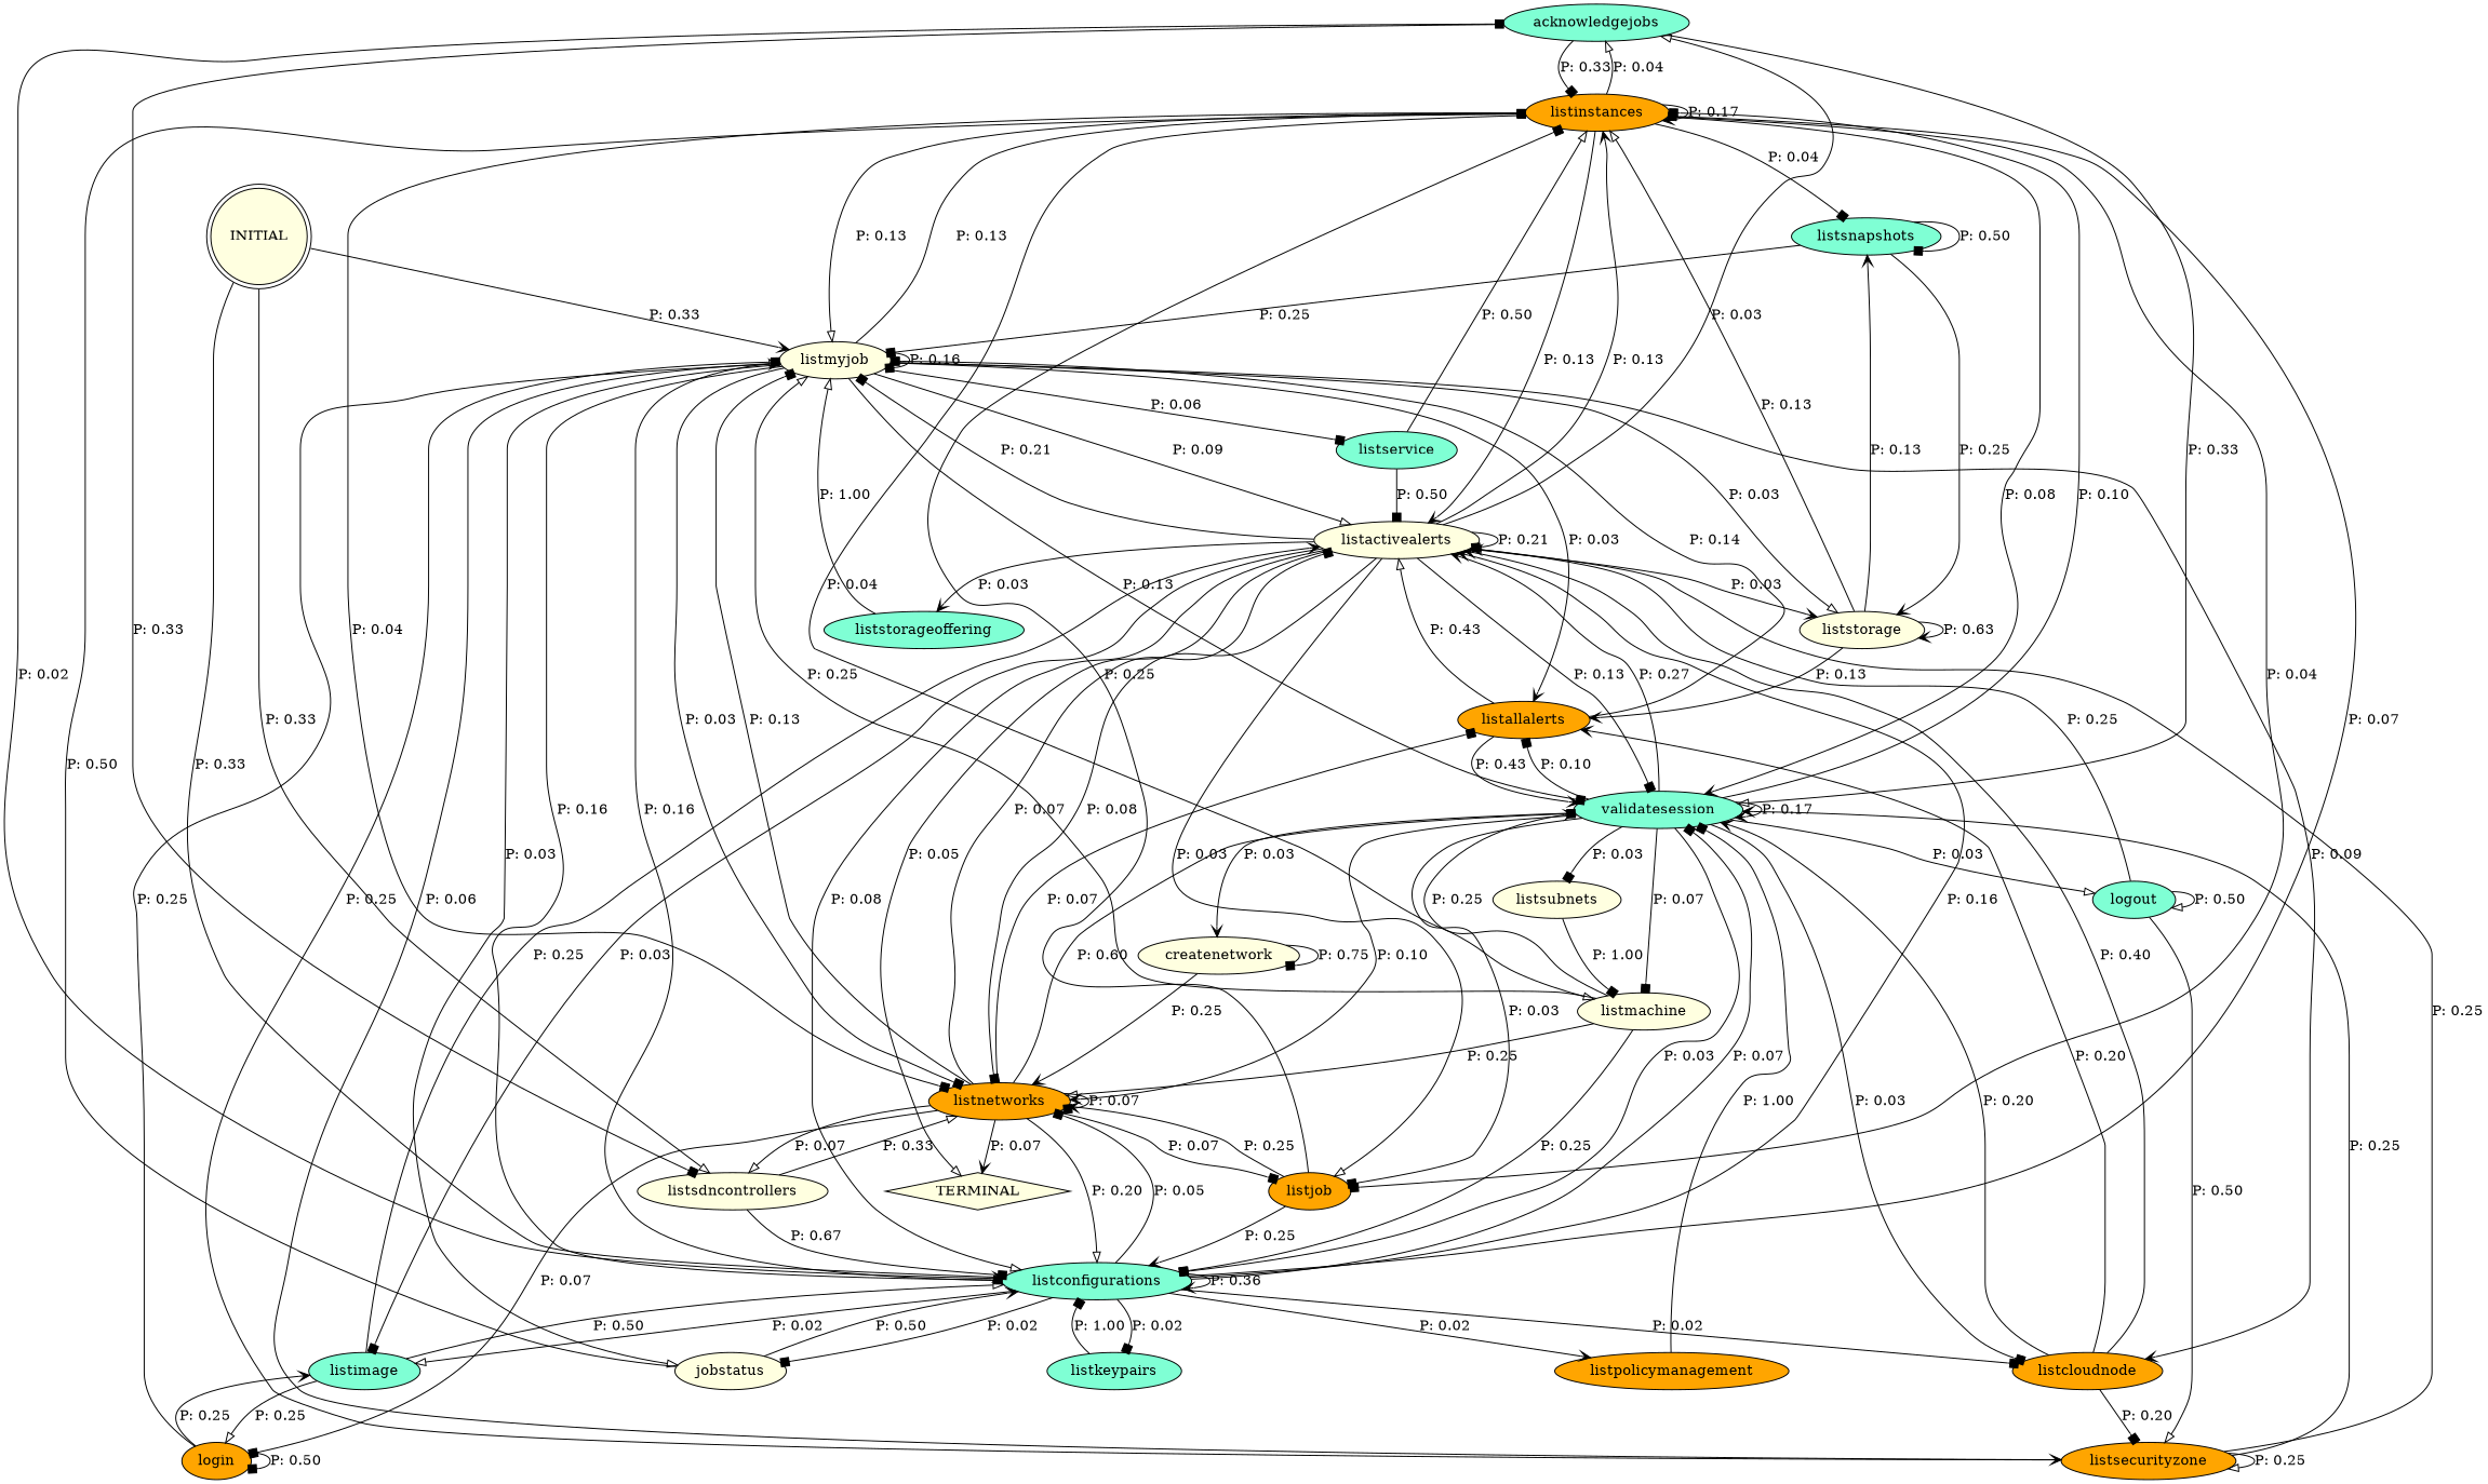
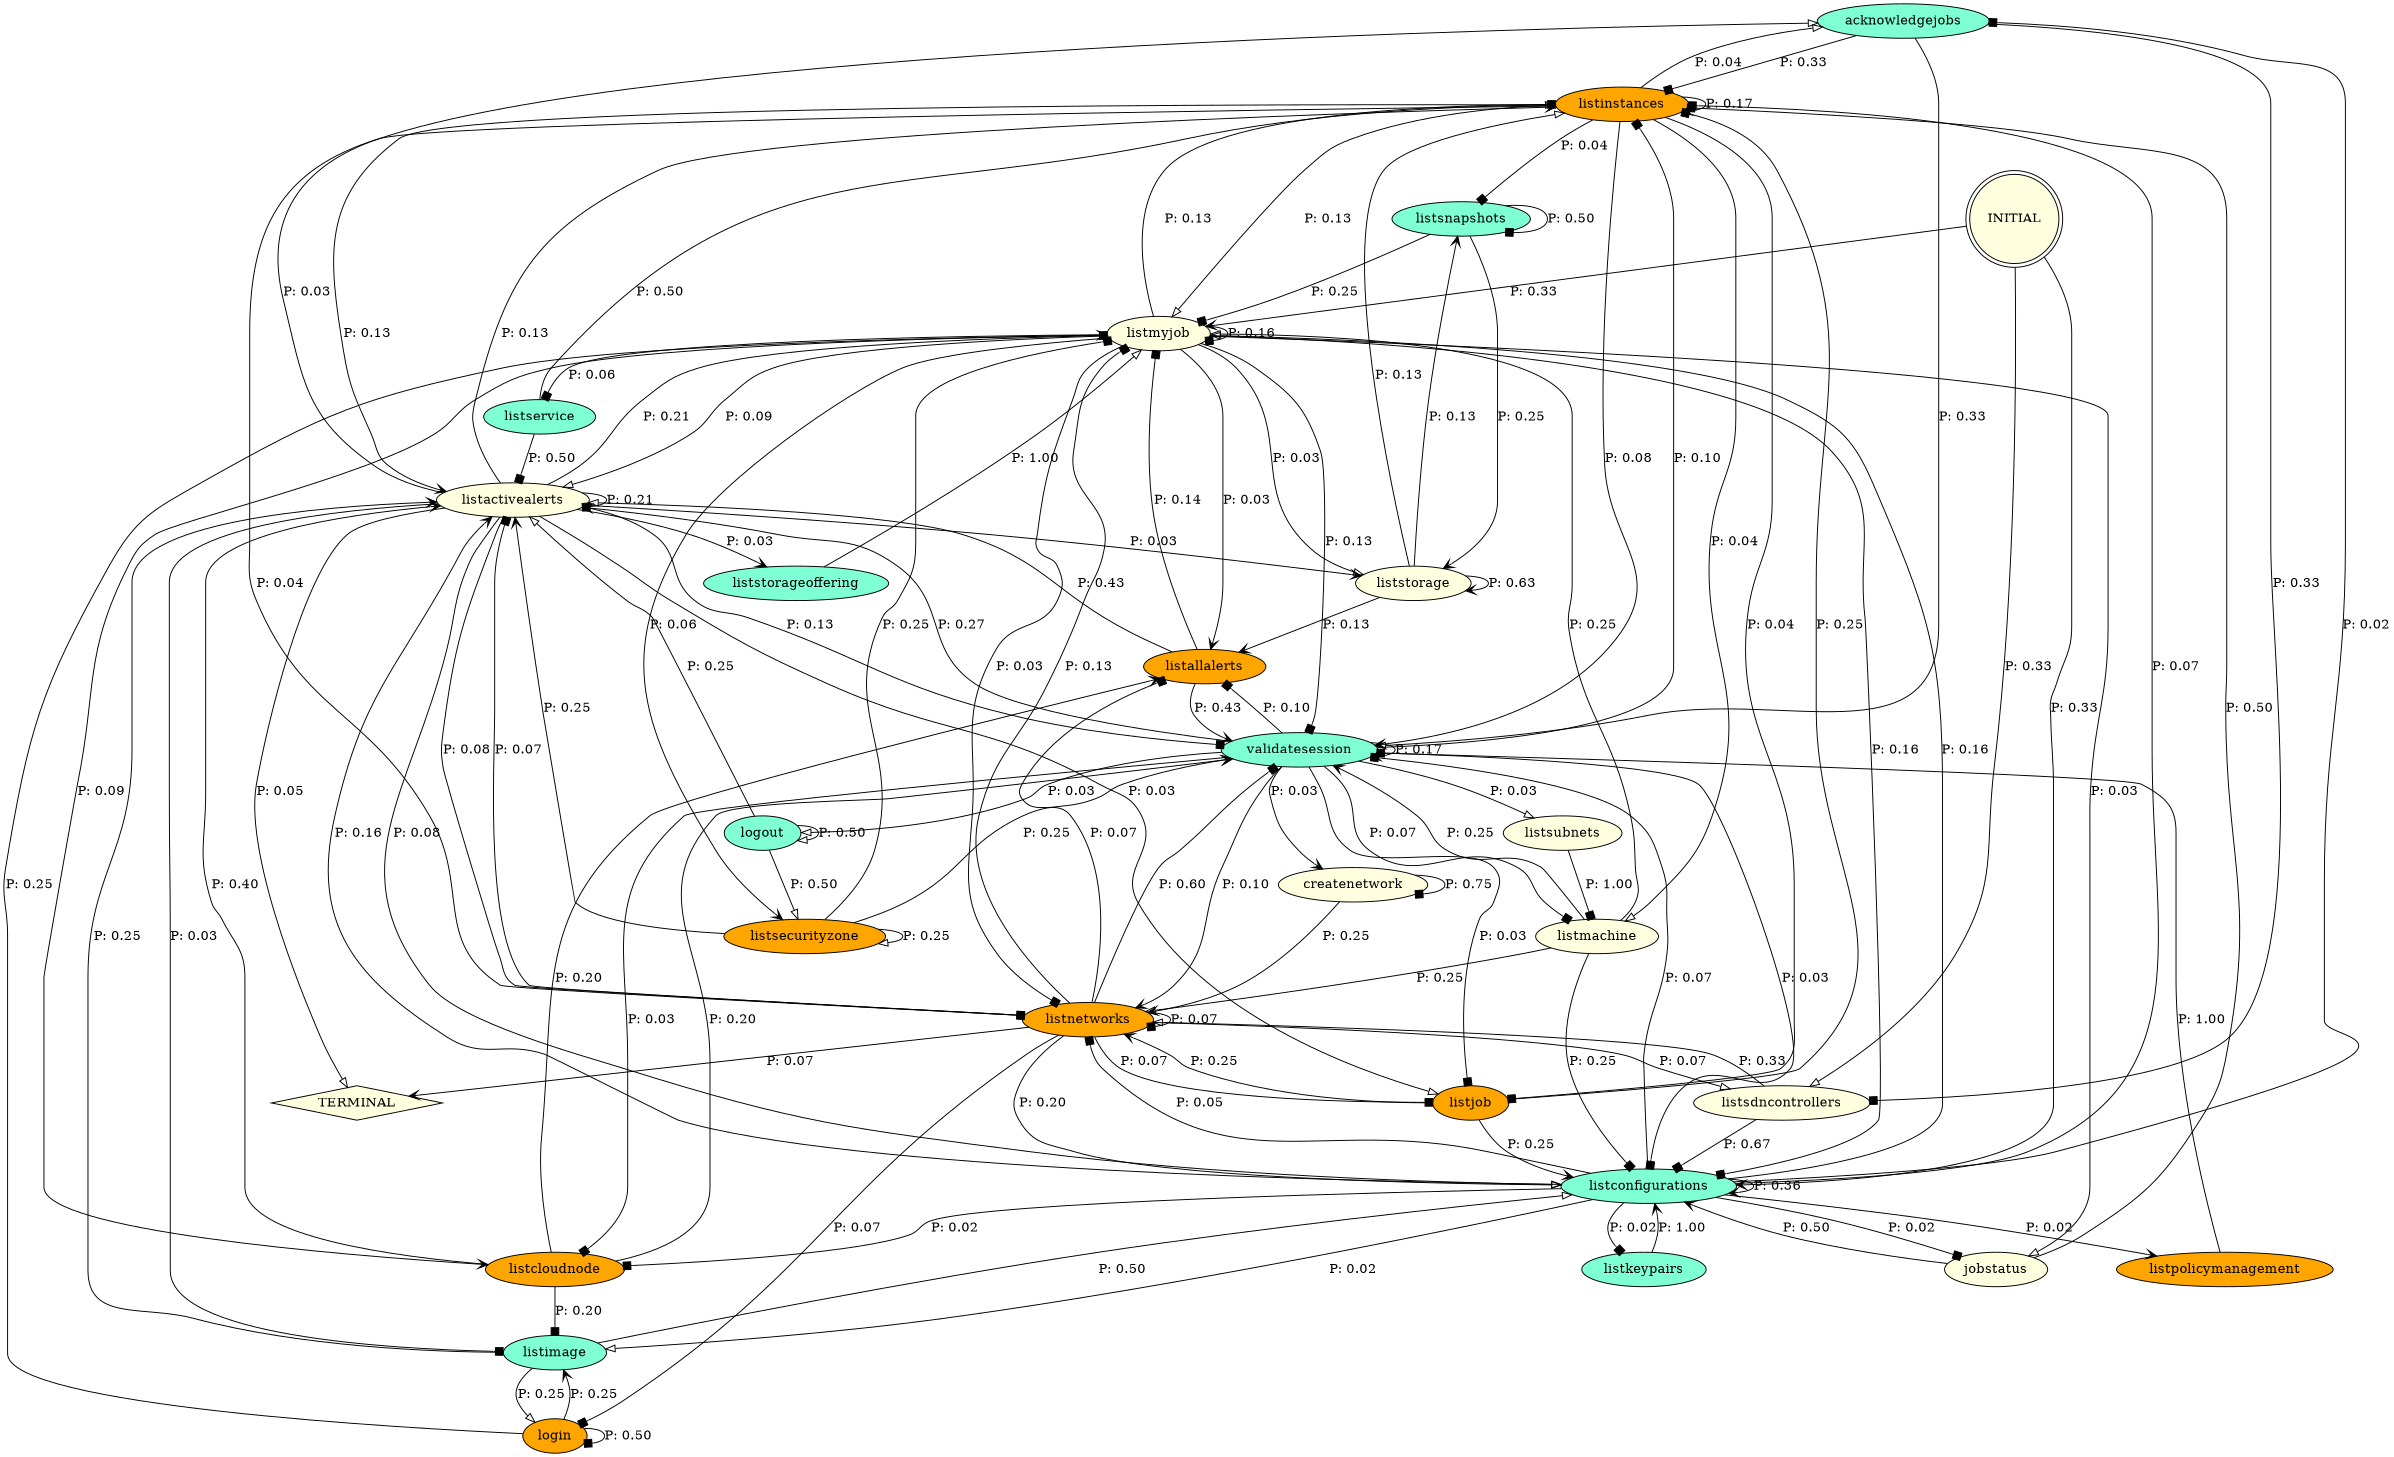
  digraph {
    node [fillcolor=lightyellow style=filled]
    edge [arrowhead=box]
    n1 [fillcolor=aquamarine label=acknowledgejobs]
    n2 [fillcolor=orange label=listinstances]
    n3 [label=listsdncontrollers]
    n4 [fillcolor=aquamarine label=validatesession]
    n5 [fillcolor=orange label=listnetworks]
    n6 [label=listactivealerts]
    n7 [fillcolor=orange label=listjob]
    n8 [label=listmyjob]
    n9 [label=listmachine]
    n10 [fillcolor=aquamarine label=listsnapshots]
    n11 [fillcolor=aquamarine label=listconfigurations]
    n12 [label=createnetwork]
    n13 [fillcolor=orange label=listallalerts]
    n14 [fillcolor=orange label=listcloudnode]
    n15 [label=listsubnets]
    n16 [fillcolor=aquamarine label=logout]
    n17 [label=TERMINAL shape=diamond]
    n18 [fillcolor=orange label=login]
    n19 [label=jobstatus]
    n20 [fillcolor=aquamarine label=listimage]
    n21 [fillcolor=aquamarine label=listkeypairs]
    n22 [fillcolor=orange label=listpolicymanagement]
    n23 [label=liststorage]
    n24 [fillcolor=aquamarine label=liststorageoffering]
    n25 [fillcolor=orange label=listsecurityzone]
    n26 [fillcolor=aquamarine label=listservice]
    n27 [label=INITIAL shape=doublecircle]
    n1 -> n2 [label="P: 0.33"]
    n1 -> n3 [label="P: 0.33"]
    n1 -> n4 [arrowhead=onormal label="P: 0.33"]
    n2 -> n1 [arrowhead=onormal label="P: 0.04"]
    n2 -> n2 [arrowhead=vee label="P: 0.17"]
    n2 -> n4 [arrowhead=vee label="P: 0.08"]
    n2 -> n5 [label="P: 0.04"]
    n2 -> n6 [arrowhead=vee label="P: 0.13"]
    n2 -> n7 [label="P: 0.04"]
    n2 -> n8 [arrowhead=onormal label="P: 0.13"]
    n2 -> n9 [arrowhead=onormal label="P: 0.04"]
    n2 -> n10 [label="P: 0.04"]
    n3 -> n5 [arrowhead=onormal label="P: 0.33"]
    n3 -> n11 [label="P: 0.67"]
    n4 -> n2 [label="P: 0.10"]
    n4 -> n4 [arrowhead=vee label="P: 0.17"]
    n4 -> n5 [arrowhead=vee label="P: 0.10"]
    n4 -> n6 [arrowhead=vee label="P: 0.27"]
    n4 -> n7 [label="P: 0.03"]
    n4 -> n9 [label="P: 0.07"]
    n4 -> n11 [label="P: 0.03"]
    n4 -> n12 [arrowhead=vee label="P: 0.03"]
    n4 -> n13 [label="P: 0.10"]
    n4 -> n14 [label="P: 0.03"]
-   n4 -> n15 [label="P: 0.03"]
+   n4 -> n15 [arrowhead=onormal label="P: 0.03"]
    n4 -> n16 [arrowhead=onormal label="P: 0.03"]
    n5 -> n3 [arrowhead=onormal label="P: 0.07"]
    n5 -> n4 [label="P: 0.60"]
    n5 -> n5 [label="P: 0.07"]
    n5 -> n6 [label="P: 0.07"]
    n5 -> n7 [label="P: 0.07"]
    n5 -> n8 [label="P: 0.13"]
    n5 -> n11 [arrowhead=onormal label="P: 0.20"]
    n5 -> n13 [label="P: 0.07"]
    n5 -> n17 [arrowhead=vee label="P: 0.07"]
    n5 -> n18 [label="P: 0.07"]
    n6 -> n1 [arrowhead=onormal label="P: 0.03"]
    n6 -> n2 [arrowhead=vee label="P: 0.13"]
    n6 -> n4 [label="P: 0.13"]
    n6 -> n5 [label="P: 0.08"]
    n6 -> n6 [label="P: 0.21"]
    n6 -> n7 [arrowhead=onormal label="P: 0.03"]
    n6 -> n8 [label="P: 0.21"]
    n6 -> n11 [arrowhead=onormal label="P: 0.08"]
    n6 -> n17 [arrowhead=onormal label="P: 0.05"]
    n6 -> n20 [label="P: 0.03"]
    n6 -> n23 [arrowhead=vee label="P: 0.03"]
    n6 -> n24 [arrowhead=vee label="P: 0.03"]
    n7 -> n2 [label="P: 0.25"]
    n7 -> n5 [arrowhead=vee label="P: 0.25"]
    n7 -> n11 [arrowhead=vee label="P: 0.25"]
    n8 -> n2 [label="P: 0.13"]
    n8 -> n4 [label="P: 0.13"]
    n8 -> n5 [label="P: 0.03"]
    n8 -> n6 [arrowhead=onormal label="P: 0.09"]
    n8 -> n8 [label="P: 0.16"]
    n8 -> n11 [label="P: 0.16"]
    n8 -> n13 [arrowhead=vee label="P: 0.03"]
    n8 -> n14 [arrowhead=vee label="P: 0.09"]
    n8 -> n19 [arrowhead=onormal label="P: 0.03"]
    n8 -> n23 [arrowhead=onormal label="P: 0.03"]
    n8 -> n25 [arrowhead=vee label="P: 0.06"]
    n8 -> n26 [label="P: 0.06"]
    n9 -> n4 [arrowhead=vee label="P: 0.25"]
    n9 -> n5 [arrowhead=onormal label="P: 0.25"]
    n9 -> n8 [arrowhead=onormal label="P: 0.25"]
    n9 -> n11 [label="P: 0.25"]
    n10 -> n8 [label="P: 0.25"]
    n10 -> n10 [label="P: 0.50"]
    n10 -> n23 [arrowhead=vee label="P: 0.25"]
    n11 -> n1 [label="P: 0.02"]
    n11 -> n2 [label="P: 0.07"]
    n11 -> n4 [label="P: 0.07"]
    n11 -> n5 [label="P: 0.05"]
    n11 -> n6 [arrowhead=vee label="P: 0.16"]
    n11 -> n8 [arrowhead=onormal label="P: 0.16"]
    n11 -> n11 [arrowhead=vee label="P: 0.36"]
    n11 -> n14 [label="P: 0.02"]
    n11 -> n19 [label="P: 0.02"]
    n11 -> n20 [arrowhead=onormal label="P: 0.02"]
    n11 -> n21 [label="P: 0.02"]
    n11 -> n22 [arrowhead=vee label="P: 0.02"]
    n12 -> n5 [arrowhead=vee label="P: 0.25"]
    n12 -> n12 [label="P: 0.75"]
    n13 -> n4 [arrowhead=vee label="P: 0.43"]
    n13 -> n6 [arrowhead=onormal label="P: 0.43"]
    n13 -> n8 [label="P: 0.14"]
    n14 -> n4 [arrowhead=vee label="P: 0.20"]
    n14 -> n6 [arrowhead=vee label="P: 0.40"]
    n14 -> n13 [arrowhead=vee label="P: 0.20"]
-   n14 -> n25 [label="P: 0.20"]
+   n14 -> n20 [label="P: 0.20"]
    n15 -> n9 [label="P: 1.00"]
    n16 -> n6 [arrowhead=onormal label="P: 0.25"]
    n16 -> n16 [arrowhead=onormal label="P: 0.50"]
    n16 -> n25 [arrowhead=onormal label="P: 0.50"]
    n18 -> n8 [arrowhead=vee label="P: 0.25"]
    n18 -> n18 [label="P: 0.50"]
    n18 -> n20 [arrowhead=vee label="P: 0.25"]
    n19 -> n2 [label="P: 0.50"]
    n19 -> n11 [arrowhead=vee label="P: 0.50"]
    n20 -> n6 [arrowhead=vee label="P: 0.25"]
    n20 -> n11 [arrowhead=onormal label="P: 0.50"]
    n20 -> n18 [arrowhead=onormal label="P: 0.25"]
-   n21 -> n11 [label="P: 1.00"]
+   n21 -> n11 [arrowhead=vee label="P: 1.00"]
    n22 -> n4 [label="P: 1.00"]
    n23 -> n2 [arrowhead=onormal label="P: 0.13"]
    n23 -> n10 [arrowhead=vee label="P: 0.13"]
    n23 -> n13 [arrowhead=vee label="P: 0.13"]
    n23 -> n23 [arrowhead=vee label="P: 0.63"]
    n24 -> n8 [arrowhead=onormal label="P: 1.00"]
    n25 -> n4 [arrowhead=vee label="P: 0.25"]
    n25 -> n6 [arrowhead=vee label="P: 0.25"]
    n25 -> n8 [label="P: 0.25"]
    n25 -> n25 [arrowhead=onormal label="P: 0.25"]
    n26 -> n2 [arrowhead=onormal label="P: 0.50"]
    n26 -> n6 [label="P: 0.50"]
    n27 -> n3 [arrowhead=onormal label="P: 0.33"]
    n27 -> n8 [arrowhead=vee label="P: 0.33"]
    n27 -> n11 [arrowhead=vee label="P: 0.33"]
  }
